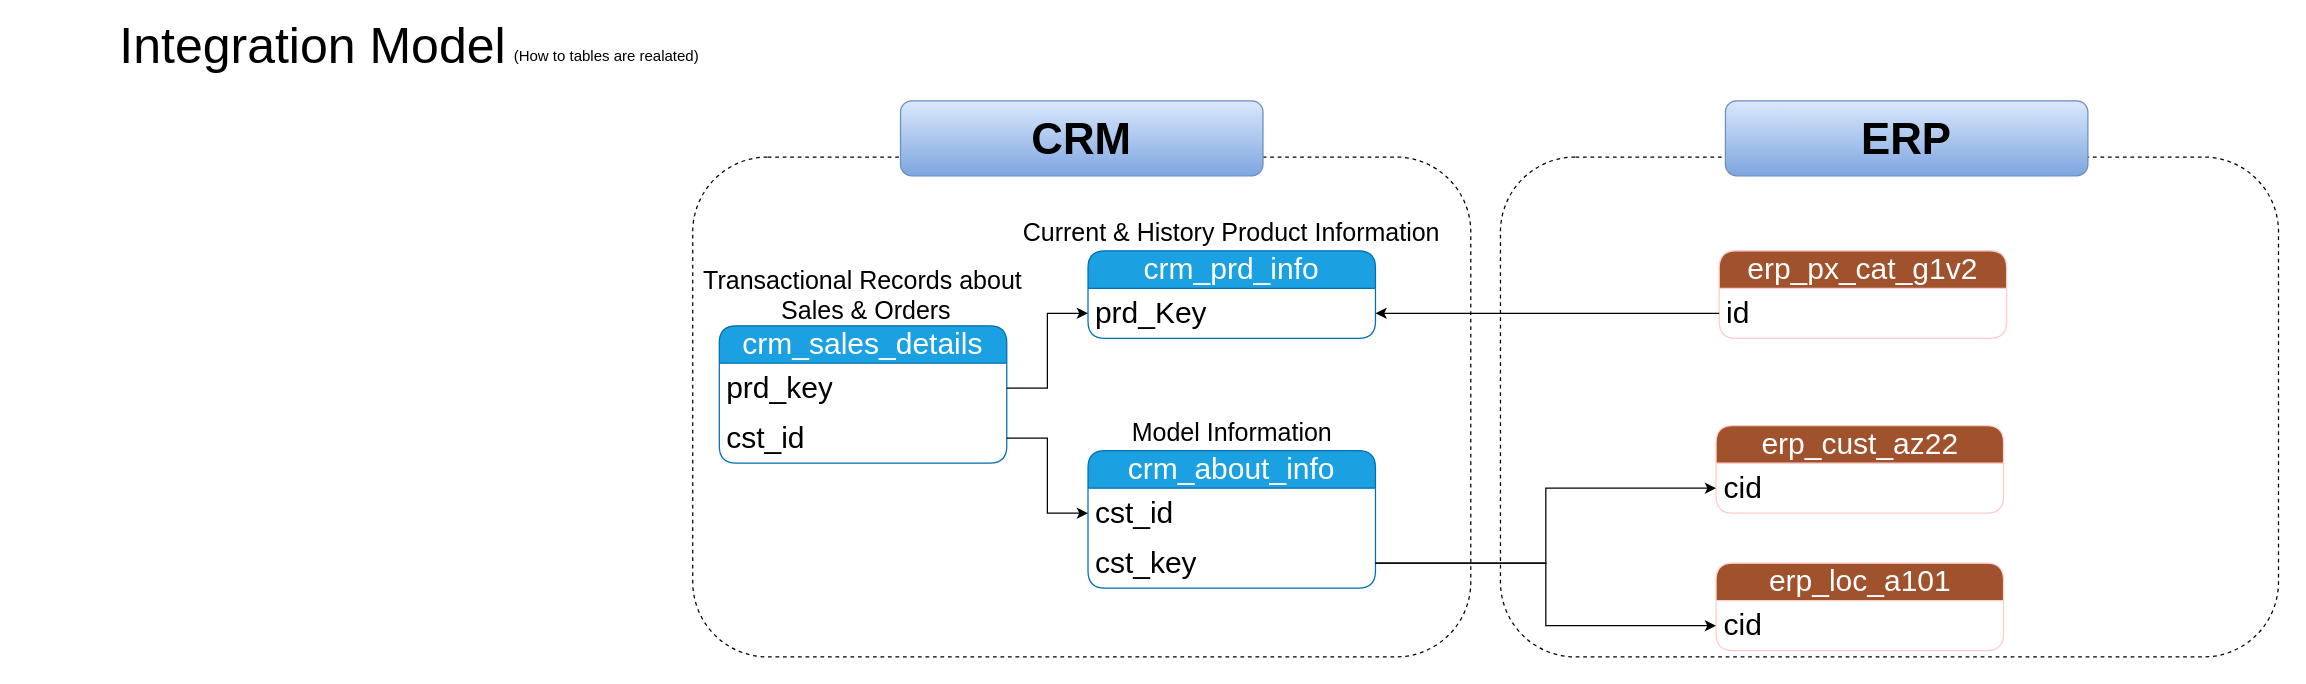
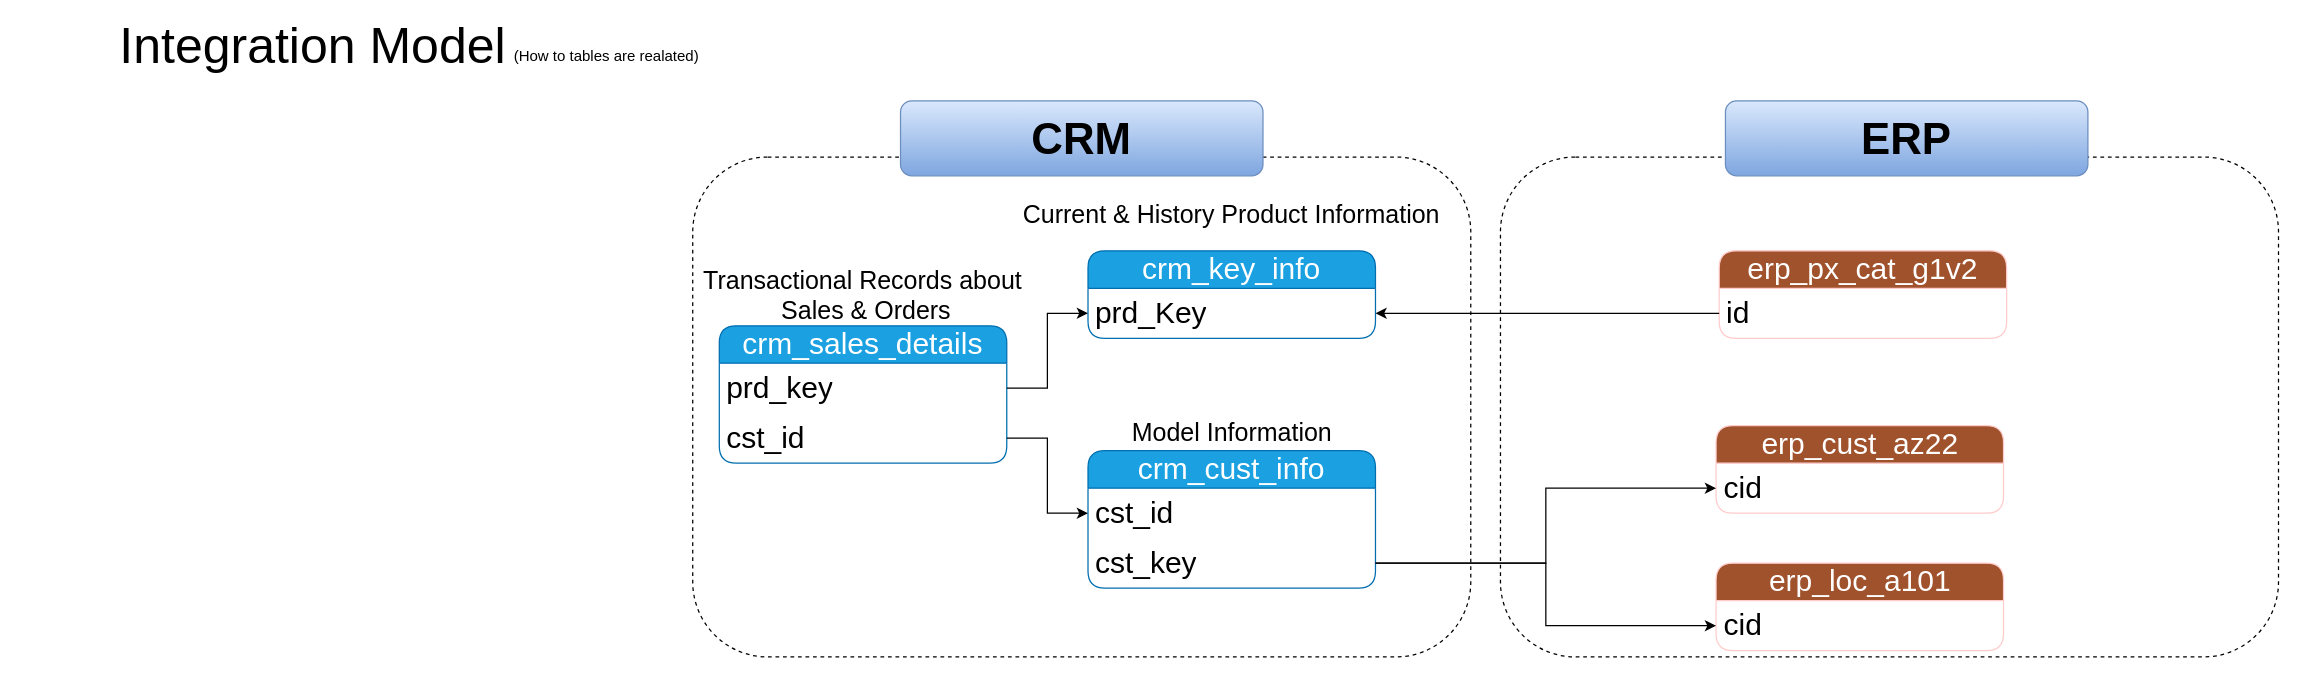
  <mxCell id="0" />
  <mxCell id="1" parent="0" />
- <mxCell id="2" value="crm_about_info" style="swimlane;fontStyle=0;childLayout=stackLayout;horizontal=1;startSize=30;horizontalStack=0;resizeParent=1;resizeParentMax=0;resizeLast=0;collapsible=1;marginBottom=0;whiteSpace=wrap;html=1;rounded=1;fillColor=#1ba1e2;fontColor=#ffffff;strokeColor=#006EAF;fontSize=24;" vertex="1" parent="1"><mxGeometry x="870" y="360" width="230" height="110" as="geometry" /></mxCell>
+ <mxCell id="2" value="crm_cust_info" style="swimlane;fontStyle=0;childLayout=stackLayout;horizontal=1;startSize=30;horizontalStack=0;resizeParent=1;resizeParentMax=0;resizeLast=0;collapsible=1;marginBottom=0;whiteSpace=wrap;html=1;rounded=1;fillColor=#1ba1e2;fontColor=#ffffff;strokeColor=#006EAF;fontSize=24;" vertex="1" parent="1"><mxGeometry x="870" y="360" width="230" height="110" as="geometry" /></mxCell>
  <mxCell id="3" value="&lt;div&gt;&lt;span style=&quot;background-color: transparent; color: light-dark(rgb(0, 0, 0), rgb(255, 255, 255));&quot;&gt;cst_id&lt;/span&gt;&lt;/div&gt;" style="text;strokeColor=none;fillColor=none;align=left;verticalAlign=middle;spacingLeft=4;spacingRight=4;overflow=hidden;points=[[0,0.5],[1,0.5]];portConstraint=eastwest;rotatable=0;whiteSpace=wrap;html=1;fontSize=24;" vertex="1" parent="2"><mxGeometry y="30" width="230" height="40" as="geometry" /></mxCell>
  <mxCell id="4" value="&lt;div&gt;&lt;span style=&quot;background-color: transparent; color: light-dark(rgb(0, 0, 0), rgb(255, 255, 255));&quot;&gt;cst_key&lt;/span&gt;&lt;/div&gt;" style="text;strokeColor=none;fillColor=none;align=left;verticalAlign=middle;spacingLeft=4;spacingRight=4;overflow=hidden;points=[[0,0.5],[1,0.5]];portConstraint=eastwest;rotatable=0;whiteSpace=wrap;html=1;fontSize=24;" vertex="1" parent="2"><mxGeometry y="70" width="230" height="40" as="geometry" /></mxCell>
- <mxCell id="5" value="crm_prd_info" style="swimlane;fontStyle=0;childLayout=stackLayout;horizontal=1;startSize=30;horizontalStack=0;resizeParent=1;resizeParentMax=0;resizeLast=0;collapsible=1;marginBottom=0;whiteSpace=wrap;html=1;rounded=1;fillColor=#1ba1e2;fontColor=#ffffff;strokeColor=#006EAF;fontSize=24;" vertex="1" parent="1"><mxGeometry x="870" y="200" width="230" height="70" as="geometry" /></mxCell>
+ <mxCell id="5" value="crm_key_info" style="swimlane;fontStyle=0;childLayout=stackLayout;horizontal=1;startSize=30;horizontalStack=0;resizeParent=1;resizeParentMax=0;resizeLast=0;collapsible=1;marginBottom=0;whiteSpace=wrap;html=1;rounded=1;fillColor=#1ba1e2;fontColor=#ffffff;strokeColor=#006EAF;fontSize=24;" vertex="1" parent="1"><mxGeometry x="870" y="200" width="230" height="70" as="geometry" /></mxCell>
  <mxCell id="6" value="prd_Key" style="text;strokeColor=none;fillColor=none;align=left;verticalAlign=middle;spacingLeft=4;spacingRight=4;overflow=hidden;points=[[0,0.5],[1,0.5]];portConstraint=eastwest;rotatable=0;whiteSpace=wrap;html=1;fontSize=24;" vertex="1" parent="5"><mxGeometry y="30" width="230" height="40" as="geometry" /></mxCell>
- <mxCell id="7" value="&lt;font style=&quot;font-size: 20px;&quot;&gt;Current &amp;amp; History Product Information&lt;/font&gt;" style="text;html=1;align=center;verticalAlign=middle;whiteSpace=wrap;rounded=0;" vertex="1" parent="1"><mxGeometry x="805" y="170" width="360" height="30" as="geometry" /></mxCell>
+ <mxCell id="7" value="&lt;font style=&quot;font-size: 20px;&quot;&gt;Current &amp;amp; History Product Information&lt;/font&gt;" style="text;html=1;align=center;verticalAlign=middle;whiteSpace=wrap;rounded=0;" vertex="1" parent="1"><mxGeometry x="805" y="155" width="360" height="30" as="geometry" /></mxCell>
  <mxCell id="8" value="crm_sales_details" style="swimlane;fontStyle=0;childLayout=stackLayout;horizontal=1;startSize=30;horizontalStack=0;resizeParent=1;resizeParentMax=0;resizeLast=0;collapsible=1;marginBottom=0;whiteSpace=wrap;html=1;rounded=1;fillColor=#1ba1e2;fontColor=#ffffff;strokeColor=#006EAF;fontSize=24;" vertex="1" parent="1"><mxGeometry x="575" y="260" width="230" height="110" as="geometry" /></mxCell>
  <mxCell id="9" value="prd_key" style="text;strokeColor=none;fillColor=none;align=left;verticalAlign=middle;spacingLeft=4;spacingRight=4;overflow=hidden;points=[[0,0.5],[1,0.5]];portConstraint=eastwest;rotatable=0;whiteSpace=wrap;html=1;fontSize=24;" vertex="1" parent="8"><mxGeometry y="30" width="230" height="40" as="geometry" /></mxCell>
  <mxCell id="10" value="cst_id" style="text;strokeColor=none;fillColor=none;align=left;verticalAlign=middle;spacingLeft=4;spacingRight=4;overflow=hidden;points=[[0,0.5],[1,0.5]];portConstraint=eastwest;rotatable=0;whiteSpace=wrap;html=1;fontSize=24;" vertex="1" parent="8"><mxGeometry y="70" width="230" height="40" as="geometry" /></mxCell>
  <mxCell id="11" value="&lt;font style=&quot;font-size: 20px;&quot;&gt;Transactional Records about&lt;/font&gt;&lt;div&gt;&lt;font style=&quot;font-size: 20px;&quot;&gt;&amp;nbsp;Sales &amp;amp; Orders&lt;/font&gt;&lt;/div&gt;" style="text;html=1;align=center;verticalAlign=middle;whiteSpace=wrap;rounded=0;" vertex="1" parent="1"><mxGeometry x="510" y="220" width="360" height="30" as="geometry" /></mxCell>
  <mxCell id="12" style="edgeStyle=orthogonalEdgeStyle;rounded=0;orthogonalLoop=1;jettySize=auto;html=1;" edge="1" parent="1" source="10" target="3"><mxGeometry relative="1" as="geometry" /></mxCell>
  <mxCell id="13" style="edgeStyle=orthogonalEdgeStyle;rounded=0;orthogonalLoop=1;jettySize=auto;html=1;" edge="1" parent="1" source="9" target="6"><mxGeometry relative="1" as="geometry" /></mxCell>
  <mxCell id="14" value="&lt;font style=&quot;font-size: 20px;&quot;&gt;Model Information&lt;/font&gt;" style="text;html=1;align=center;verticalAlign=middle;whiteSpace=wrap;rounded=0;" vertex="1" parent="1"><mxGeometry x="832.5" y="330" width="305" height="30" as="geometry" /></mxCell>
  <mxCell id="15" value="erp_cust_az22" style="swimlane;fontStyle=0;childLayout=stackLayout;horizontal=1;startSize=30;horizontalStack=0;resizeParent=1;resizeParentMax=0;resizeLast=0;collapsible=1;marginBottom=0;whiteSpace=wrap;html=1;rounded=1;fillColor=#a0522d;fontColor=#ffffff;strokeColor=#FFCCCC;fontSize=24;" vertex="1" parent="1"><mxGeometry x="1372.5" y="340" width="230" height="70" as="geometry" /></mxCell>
  <mxCell id="16" value="cid" style="text;strokeColor=none;fillColor=none;align=left;verticalAlign=middle;spacingLeft=4;spacingRight=4;overflow=hidden;points=[[0,0.5],[1,0.5]];portConstraint=eastwest;rotatable=0;whiteSpace=wrap;html=1;fontSize=24;" vertex="1" parent="15"><mxGeometry y="30" width="230" height="40" as="geometry" /></mxCell>
  <mxCell id="17" value="&lt;span style=&quot;font-size: 20px;&quot;&gt;Extra Customer Infromation(Birthdate)&lt;/span&gt;" style="text;html=1;align=center;verticalAlign=middle;whiteSpace=wrap;rounded=0;fillColor=none;fontColor=#ffffff;strokeColor=none;" vertex="1" parent="1"><mxGeometry x="1290" y="310" width="360" height="30" as="geometry" /></mxCell>
  <mxCell id="18" style="edgeStyle=orthogonalEdgeStyle;rounded=0;orthogonalLoop=1;jettySize=auto;html=1;" edge="1" parent="1" source="4" target="16"><mxGeometry relative="1" as="geometry" /></mxCell>
  <mxCell id="19" value="erp_loc_a101" style="swimlane;fontStyle=0;childLayout=stackLayout;horizontal=1;startSize=30;horizontalStack=0;resizeParent=1;resizeParentMax=0;resizeLast=0;collapsible=1;marginBottom=0;whiteSpace=wrap;html=1;rounded=1;fillColor=#a0522d;fontColor=#ffffff;strokeColor=#FFCCCC;fontSize=24;" vertex="1" parent="1"><mxGeometry x="1372.5" y="450" width="230" height="70" as="geometry" /></mxCell>
  <mxCell id="20" value="cid" style="text;strokeColor=none;fillColor=none;align=left;verticalAlign=middle;spacingLeft=4;spacingRight=4;overflow=hidden;points=[[0,0.5],[1,0.5]];portConstraint=eastwest;rotatable=0;whiteSpace=wrap;html=1;fontSize=24;" vertex="1" parent="19"><mxGeometry y="30" width="230" height="40" as="geometry" /></mxCell>
  <mxCell id="21" value="&lt;span style=&quot;font-size: 20px;&quot;&gt;Location of Customers(History)&lt;/span&gt;" style="text;html=1;align=center;verticalAlign=middle;whiteSpace=wrap;rounded=0;fillColor=none;fontColor=#ffffff;strokeColor=none;" vertex="1" parent="1"><mxGeometry x="1300" y="420" width="360" height="30" as="geometry" /></mxCell>
  <mxCell id="22" style="edgeStyle=orthogonalEdgeStyle;rounded=0;orthogonalLoop=1;jettySize=auto;html=1;" edge="1" parent="1" source="4" target="20"><mxGeometry relative="1" as="geometry" /></mxCell>
  <mxCell id="23" value="erp_px_cat_g1v2" style="swimlane;fontStyle=0;childLayout=stackLayout;horizontal=1;startSize=30;horizontalStack=0;resizeParent=1;resizeParentMax=0;resizeLast=0;collapsible=1;marginBottom=0;whiteSpace=wrap;html=1;rounded=1;fillColor=#a0522d;fontColor=#ffffff;strokeColor=#FFCCCC;fontSize=24;" vertex="1" parent="1"><mxGeometry x="1375" y="200" width="230" height="70" as="geometry" /></mxCell>
  <mxCell id="24" value="id" style="text;strokeColor=none;fillColor=none;align=left;verticalAlign=middle;spacingLeft=4;spacingRight=4;overflow=hidden;points=[[0,0.5],[1,0.5]];portConstraint=eastwest;rotatable=0;whiteSpace=wrap;html=1;fontSize=24;" vertex="1" parent="23"><mxGeometry y="30" width="230" height="40" as="geometry" /></mxCell>
  <mxCell id="25" value="&lt;span style=&quot;font-size: 20px;&quot;&gt;Product Categories&lt;/span&gt;" style="text;html=1;align=center;verticalAlign=middle;whiteSpace=wrap;rounded=0;fillColor=none;fontColor=#ffffff;strokeColor=none;" vertex="1" parent="1"><mxGeometry x="1272.5" y="155" width="360" height="30" as="geometry" /></mxCell>
  <mxCell id="26" value="" style="rounded=1;whiteSpace=wrap;html=1;fillColor=none;dashed=1;" vertex="1" parent="1"><mxGeometry x="553.75" y="125" width="622.5" height="400" as="geometry" /></mxCell>
  <mxCell id="27" value="&lt;font style=&quot;font-size: 35px; color: rgb(0, 0, 0);&quot;&gt;&lt;b&gt;CRM&lt;/b&gt;&lt;/font&gt;" style="rounded=1;whiteSpace=wrap;html=1;fillColor=#dae8fc;gradientColor=#7ea6e0;strokeColor=#6c8ebf;" vertex="1" parent="1"><mxGeometry x="720" y="80" width="290" height="60" as="geometry" /></mxCell>
  <mxCell id="28" style="edgeStyle=orthogonalEdgeStyle;rounded=0;orthogonalLoop=1;jettySize=auto;html=1;" edge="1" parent="1" source="24" target="6"><mxGeometry relative="1" as="geometry"><mxPoint x="1210.8" y="230" as="targetPoint" /></mxGeometry></mxCell>
  <mxCell id="29" value="" style="rounded=1;whiteSpace=wrap;html=1;fillColor=none;dashed=1;" vertex="1" parent="1"><mxGeometry x="1200" y="125" width="622.5" height="400" as="geometry" /></mxCell>
  <mxCell id="30" value="&lt;font style=&quot;font-size: 35px; color: rgb(0, 0, 0);&quot;&gt;&lt;b&gt;ERP&lt;/b&gt;&lt;/font&gt;" style="rounded=1;whiteSpace=wrap;html=1;fillColor=#dae8fc;gradientColor=#7ea6e0;strokeColor=#6c8ebf;" vertex="1" parent="1"><mxGeometry x="1380" y="80" width="290" height="60" as="geometry" /></mxCell>
  <mxCell id="31" value="&lt;font style=&quot;font-size: 40px;&quot;&gt;Integration Model&lt;/font&gt;" style="text;html=1;align=center;verticalAlign=middle;whiteSpace=wrap;rounded=0;" vertex="1" parent="1"><mxGeometry x="20" y="20" width="460" height="30" as="geometry" /></mxCell>
  <mxCell id="32" value="(How to tables are realated)" style="text;html=1;align=center;verticalAlign=middle;whiteSpace=wrap;rounded=0;" vertex="1" parent="1"><mxGeometry x="395" width="180" height="30" as="geometry" y="30" /></mxCell>
